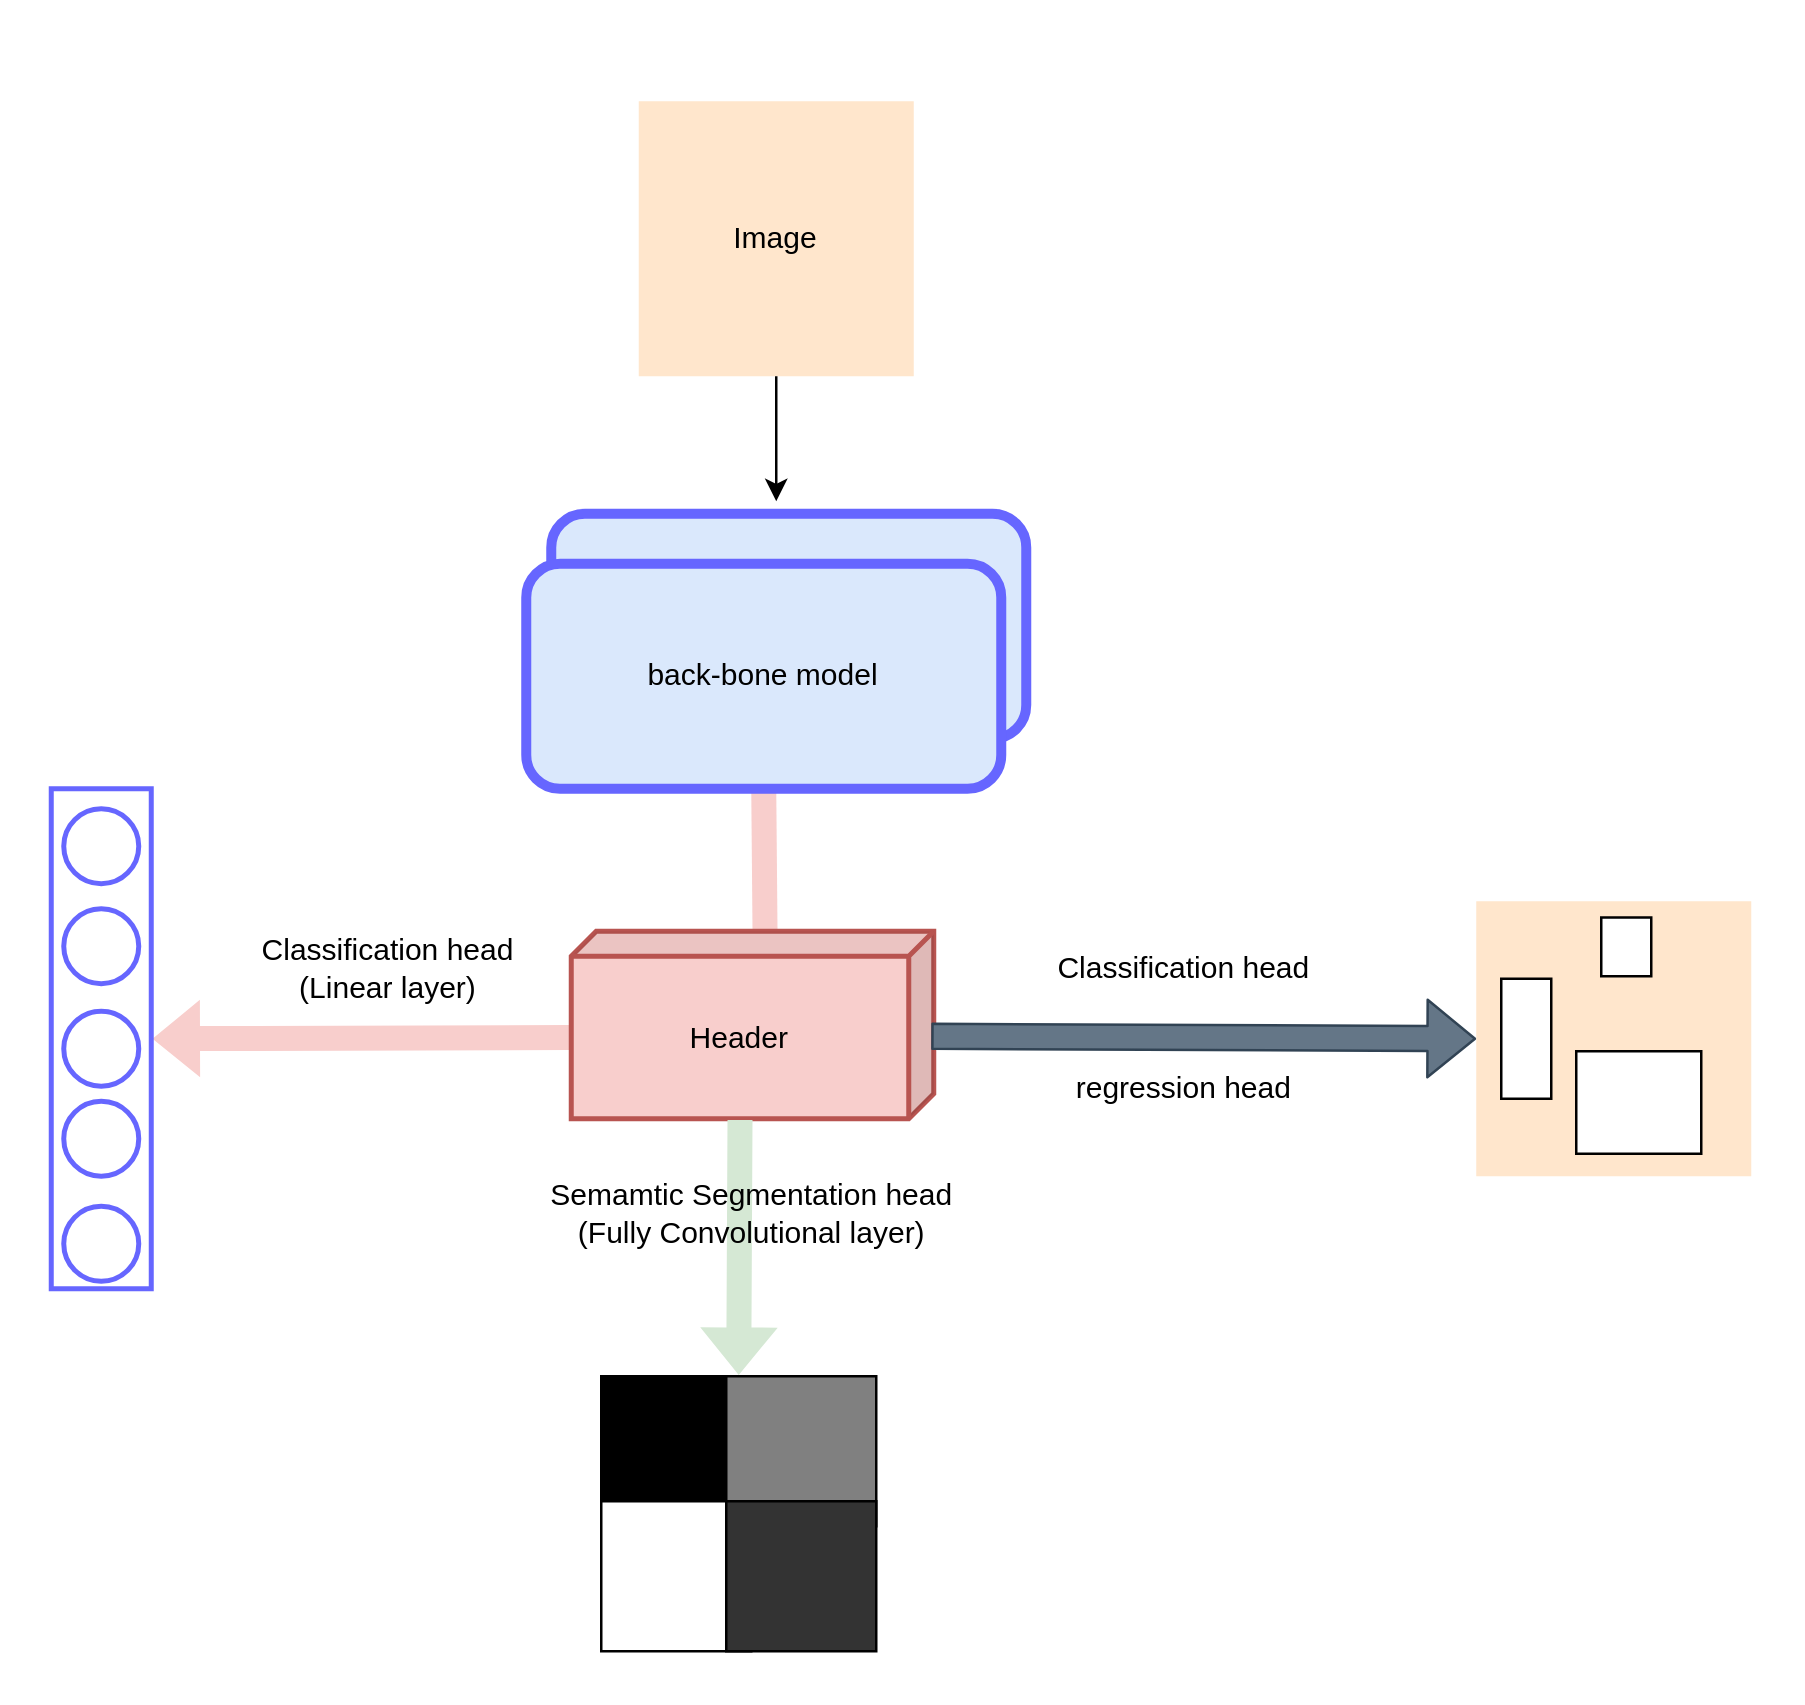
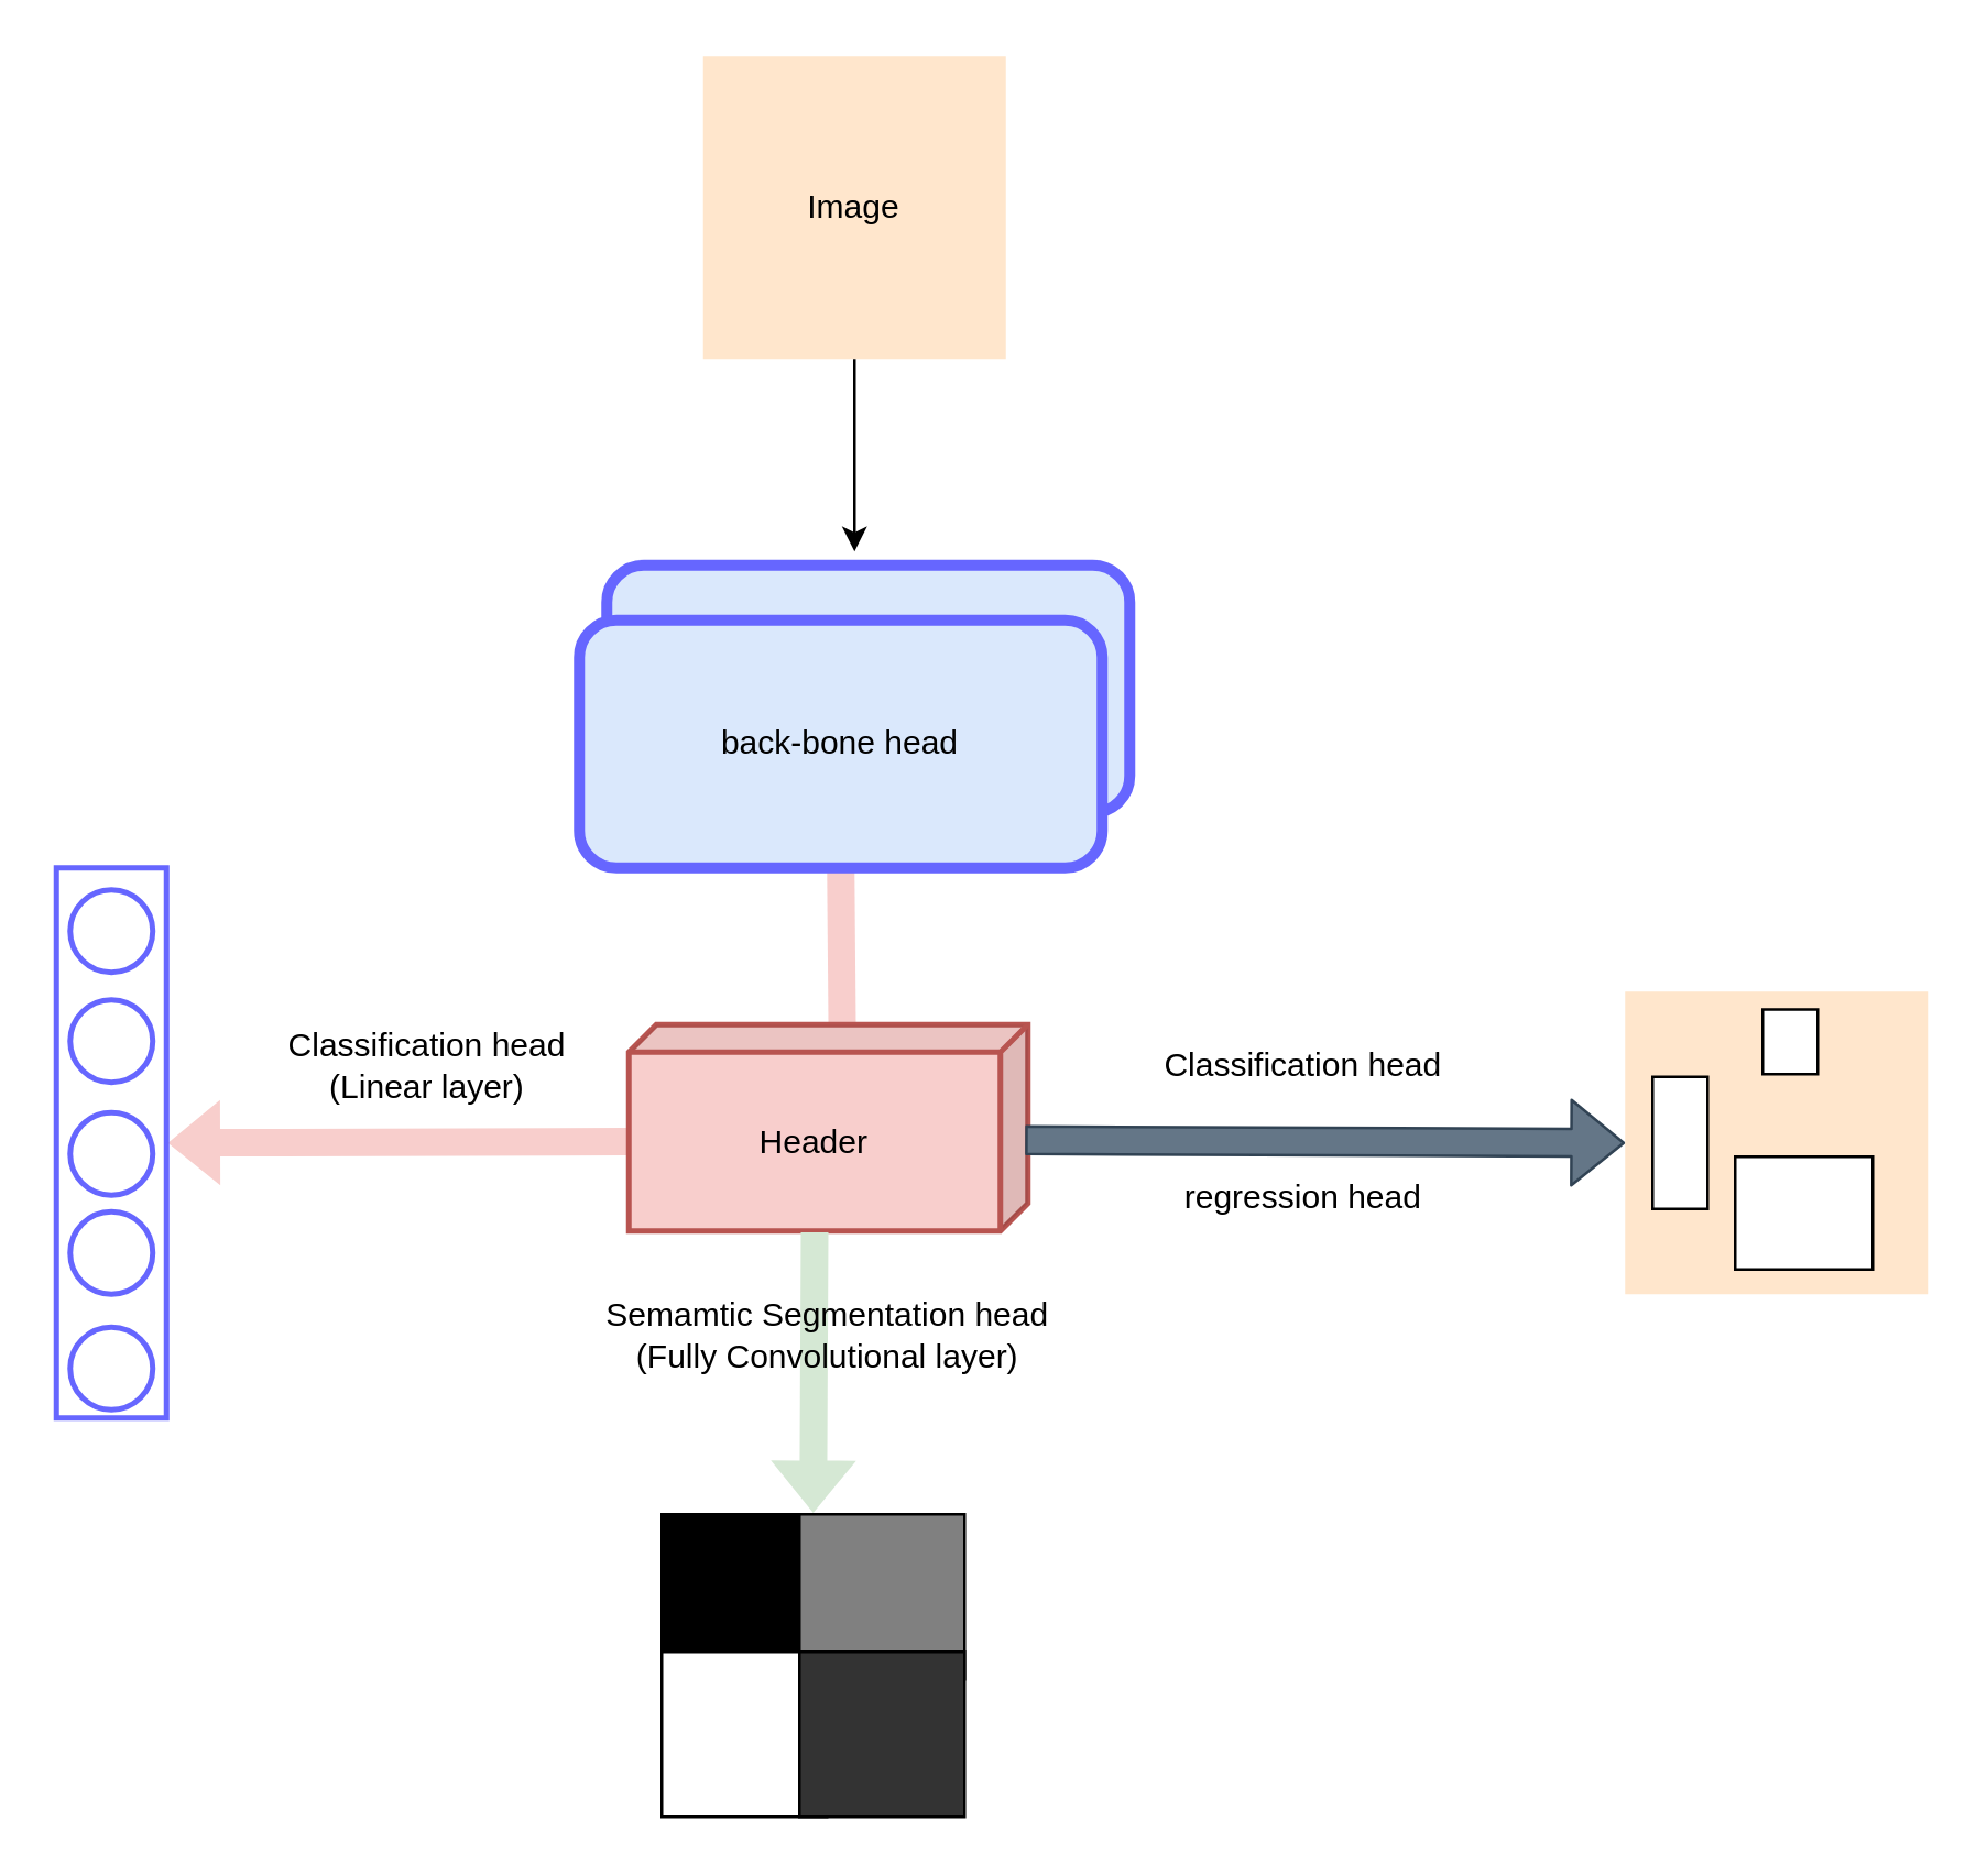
  <mxCell id="0" />
  <mxCell id="1" parent="0" />
- <mxCell id="2" value="Image" style="whiteSpace=wrap;html=1;aspect=fixed;strokeColor=none;strokeWidth=1;fillColor=#ffe6cc;" parent="1" vertex="1"><mxGeometry x="255" y="40" width="110" height="110" as="geometry" /></mxCell>
+ <mxCell id="2" value="Image" style="whiteSpace=wrap;html=1;aspect=fixed;strokeColor=none;strokeWidth=1;fillColor=#ffe6cc;" parent="1" vertex="1"><mxGeometry x="255" y="20" width="110" height="110" as="geometry" /></mxCell>
  <mxCell id="3" value="" style="endArrow=classic;html=1;exitX=0.5;exitY=1;exitDx=0;exitDy=0;" parent="1" source="2" edge="1"><mxGeometry width="50" height="50" relative="1" as="geometry"><mxPoint x="310" y="150" as="sourcePoint" /><mxPoint x="310" y="200" as="targetPoint" /></mxGeometry></mxCell>
  <mxCell id="4" value="" style="shape=flexArrow;endArrow=classic;html=1;entryX=1;entryY=0.5;entryDx=0;entryDy=0;fillColor=#f8cecc;strokeColor=none;startArrow=none;exitX=0;exitY=0;exitDx=145;exitDy=42.5;exitPerimeter=0;" parent="1" source="7" target="12" edge="1"><mxGeometry width="50" height="50" relative="1" as="geometry"><mxPoint x="300" y="295" as="sourcePoint" /><mxPoint x="310" y="380" as="targetPoint" /></mxGeometry></mxCell>
  <mxCell id="5" value="Classification head (Linear layer)" style="text;html=1;strokeColor=none;fillColor=none;align=center;verticalAlign=middle;whiteSpace=wrap;rounded=0;strokeWidth=2;rotation=0;" parent="1" vertex="1"><mxGeometry x="90" y="372" width="130" height="30" as="geometry" /></mxCell>
  <mxCell id="6" value="" style="shape=flexArrow;endArrow=none;html=1;entryX=0;entryY=0;entryDx=67.5;entryDy=0;fillColor=#f8cecc;strokeColor=none;exitX=0.5;exitY=1;exitDx=0;exitDy=0;entryPerimeter=0;" parent="1" source="10" target="7" edge="1"><mxGeometry width="50" height="50" relative="1" as="geometry"><mxPoint x="210" y="275" as="sourcePoint" /><mxPoint x="-80" y="275" as="targetPoint" /></mxGeometry></mxCell>
  <mxCell id="7" value="Header" style="shape=cube;whiteSpace=wrap;html=1;boundedLbl=1;backgroundOutline=1;darkOpacity=0.05;darkOpacity2=0.1;strokeColor=#b85450;strokeWidth=2;size=10;rotation=0;flipH=1;fillColor=#f8cecc;" parent="1" vertex="1"><mxGeometry x="228" y="372" width="145" height="75" as="geometry" /></mxCell>
  <mxCell id="8" value="" style="group" parent="1" vertex="1" connectable="0"><mxGeometry x="210" y="205" width="200" height="110" as="geometry" /></mxCell>
  <mxCell id="9" value="" style="rounded=1;whiteSpace=wrap;html=1;fillColor=#dae8fc;strokeColor=#6666FF;strokeWidth=4;" parent="8" vertex="1"><mxGeometry x="10" width="190" height="90" as="geometry" /></mxCell>
- <mxCell id="10" value="back-bone model" style="rounded=1;whiteSpace=wrap;html=1;fillColor=#dae8fc;strokeColor=#6666FF;strokeWidth=4;" parent="8" vertex="1"><mxGeometry y="20" width="190" height="90" as="geometry" /></mxCell>
+ <mxCell id="10" value="back-bone head" style="rounded=1;whiteSpace=wrap;html=1;fillColor=#dae8fc;strokeColor=#6666FF;strokeWidth=4;" parent="8" vertex="1"><mxGeometry y="20" width="190" height="90" as="geometry" /></mxCell>
  <mxCell id="11" value="" style="group" parent="1" vertex="1" connectable="0"><mxGeometry x="20" y="315" width="40" height="200" as="geometry" /></mxCell>
  <mxCell id="12" value="" style="rounded=0;whiteSpace=wrap;html=1;strokeColor=#6666FF;strokeWidth=2;container=0;" parent="11" vertex="1"><mxGeometry width="40" height="200" as="geometry" /></mxCell>
  <mxCell id="13" value="" style="ellipse;whiteSpace=wrap;html=1;aspect=fixed;strokeColor=#6666FF;strokeWidth=2;container=0;" parent="11" vertex="1"><mxGeometry x="5" y="8" width="30" height="30" as="geometry" /></mxCell>
  <mxCell id="14" value="" style="ellipse;whiteSpace=wrap;html=1;aspect=fixed;strokeColor=#6666FF;strokeWidth=2;container=0;" parent="11" vertex="1"><mxGeometry x="5" y="48" width="30" height="30" as="geometry" /></mxCell>
  <mxCell id="15" value="" style="ellipse;whiteSpace=wrap;html=1;aspect=fixed;strokeColor=#6666FF;strokeWidth=2;container=0;" parent="11" vertex="1"><mxGeometry x="5" y="89" width="30" height="30" as="geometry" /></mxCell>
  <mxCell id="16" value="" style="ellipse;whiteSpace=wrap;html=1;aspect=fixed;strokeColor=#6666FF;strokeWidth=2;container=0;" parent="11" vertex="1"><mxGeometry x="5" y="167" width="30" height="30" as="geometry" /></mxCell>
  <mxCell id="17" value="" style="ellipse;whiteSpace=wrap;html=1;aspect=fixed;strokeColor=#6666FF;strokeWidth=2;container=0;" parent="11" vertex="1"><mxGeometry x="5" y="125" width="30" height="30" as="geometry" /></mxCell>
  <mxCell id="18" value="" style="shape=flexArrow;endArrow=classic;html=1;exitX=0;exitY=0;exitDx=77.5;exitDy=75;exitPerimeter=0;entryX=0.5;entryY=0;entryDx=0;entryDy=0;fillColor=#d5e8d4;strokeColor=none;" parent="1" source="7" target="21" edge="1"><mxGeometry width="50" height="50" relative="1" as="geometry"><mxPoint x="400" y="420" as="sourcePoint" /><mxPoint x="450" y="370" as="targetPoint" /></mxGeometry></mxCell>
  <mxCell id="19" value="Semamtic Segmentation head (Fully Convolutional layer)" style="text;html=1;strokeColor=none;fillColor=none;align=center;verticalAlign=middle;whiteSpace=wrap;rounded=0;strokeWidth=2;rotation=0;" parent="1" vertex="1"><mxGeometry x="212" y="470" width="177" height="30" as="geometry" /></mxCell>
  <mxCell id="20" value="" style="group" parent="1" vertex="1" connectable="0"><mxGeometry x="240" y="550" width="110" height="110" as="geometry" /></mxCell>
  <mxCell id="21" value="" style="whiteSpace=wrap;html=1;aspect=fixed;strokeColor=none;strokeWidth=1;fillColor=#ffe6cc;" parent="20" vertex="1"><mxGeometry width="110" height="110" as="geometry" /></mxCell>
  <mxCell id="22" value="" style="whiteSpace=wrap;html=1;aspect=fixed;strokeWidth=1;strokeColor=#000000;fillColor=#000000;" parent="20" vertex="1"><mxGeometry width="50" height="50" as="geometry" /></mxCell>
  <mxCell id="23" value="" style="whiteSpace=wrap;html=1;aspect=fixed;strokeWidth=1;fillColor=#808080;" parent="20" vertex="1"><mxGeometry x="50" width="60" height="60" as="geometry" /></mxCell>
  <mxCell id="24" value="" style="whiteSpace=wrap;html=1;aspect=fixed;strokeWidth=1;" parent="20" vertex="1"><mxGeometry y="50" width="60" height="60" as="geometry" /></mxCell>
  <mxCell id="25" value="" style="whiteSpace=wrap;html=1;aspect=fixed;strokeWidth=1;strokeColor=#000000;fillColor=#333333;" parent="20" vertex="1"><mxGeometry x="50" y="50" width="60" height="60" as="geometry" /></mxCell>
  <mxCell id="26" value="" style="shape=flexArrow;endArrow=classic;html=1;entryX=0;entryY=0.5;entryDx=0;entryDy=0;fillColor=#647687;strokeColor=#314354;startArrow=none;exitX=0.007;exitY=0.56;exitDx=0;exitDy=0;exitPerimeter=0;" parent="1" source="7" target="28" edge="1"><mxGeometry width="50" height="50" relative="1" as="geometry"><mxPoint x="598" y="469" as="sourcePoint" /><mxPoint x="430" y="469.5" as="targetPoint" /></mxGeometry></mxCell>
  <mxCell id="27" value="" style="group" parent="1" vertex="1" connectable="0"><mxGeometry x="590" y="360" width="110" height="110" as="geometry" /></mxCell>
  <mxCell id="28" value="" style="whiteSpace=wrap;html=1;aspect=fixed;strokeColor=none;strokeWidth=1;fillColor=#ffe6cc;" parent="27" vertex="1"><mxGeometry width="110" height="110" as="geometry" /></mxCell>
  <mxCell id="29" value="" style="rounded=0;whiteSpace=wrap;html=1;" parent="27" vertex="1"><mxGeometry x="10" y="31" width="20" height="48" as="geometry" /></mxCell>
  <mxCell id="30" value="" style="rounded=0;whiteSpace=wrap;html=1;" parent="27" vertex="1"><mxGeometry x="40" y="60" width="50" height="41" as="geometry" /></mxCell>
  <mxCell id="31" value="" style="rounded=0;whiteSpace=wrap;html=1;" parent="27" vertex="1"><mxGeometry x="50" y="6.5" width="20" height="23.5" as="geometry" /></mxCell>
  <mxCell id="32" value="Classification head&amp;nbsp;" style="text;html=1;strokeColor=none;fillColor=none;align=center;verticalAlign=middle;whiteSpace=wrap;rounded=0;strokeWidth=2;rotation=0;" parent="1" vertex="1"><mxGeometry x="410" y="372" width="130" height="30" as="geometry" /></mxCell>
  <mxCell id="33" value="regression head&amp;nbsp;" style="text;html=1;strokeColor=none;fillColor=none;align=center;verticalAlign=middle;whiteSpace=wrap;rounded=0;strokeWidth=2;rotation=0;" parent="1" vertex="1"><mxGeometry x="410" y="420" width="130" height="30" as="geometry" /></mxCell>
